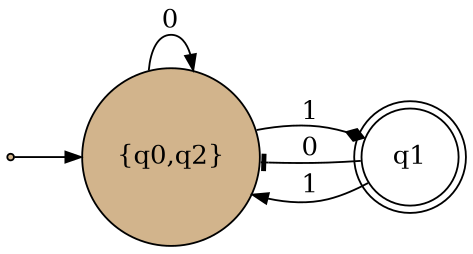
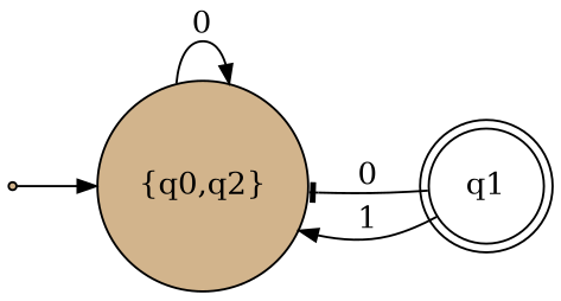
  digraph {
    rankdir=LR
    ranksep=0.5
    node [fontsize=14.0 style=filled fillcolor=tan]
    edge [arrowsize=0.85 arrowhead=normal fontsize=14.0]
    Initial [shape=point]
    "{q0,q2}" [shape=circle]
    q1 [shape=doublecircle fillcolor=white]
    Initial -> "{q0,q2}" [fontsize=""]
    "{q0,q2}" -> "{q0,q2}" [label=" 0 "]
-   "{q0,q2}" -> q1 [label=" 1 " arrowhead=diamond]
    q1 -> "{q0,q2}" [label=" 0 " arrowhead=tee]
    q1 -> "{q0,q2}" [label=" 1 "]
  }
